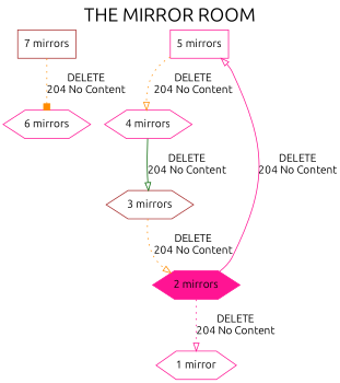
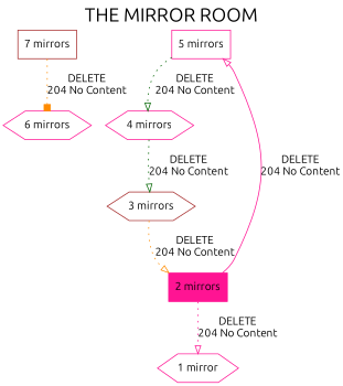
  digraph {
    fontname=Ubuntu
    fontsize=24
    label="THE MIRROR ROOM"
    labelloc=t
    node [color=deeppink fontname=Ubuntu shape=hexagon]
    edge [arrowhead=onormal color=darkorange fontname=Ubuntu style=dotted]
    n1 [color=brown label="7 mirrors" shape=box]
    n2 [label="6 mirrors"]
    n3 [label="5 mirrors" shape=box]
    n4 [label="4 mirrors"]
    n5 [color=brown label="3 mirrors"]
-   n6 [bgcolor=black label="2 mirrors" style=filled]
+   n6 [bgcolor=black label="2 mirrors" shape=box style=filled]
    n7 [label="1 mirror"]
    n1 -> n2 [arrowhead=box label="DELETE\n204 No Content"]
-   n3 -> n4 [label="DELETE\n204 No Content"]
-   n4 -> n5 [color=darkgreen label="DELETE\n204 No Content" style=solid]
+   n3 -> n4 [color=darkgreen label="DELETE\n204 No Content"]
+   n4 -> n5 [color=darkgreen label="DELETE\n204 No Content"]
    n5 -> n6 [label="DELETE\n204 No Content"]
    n6 -> n3 [color=deeppink label="DELETE\n204 No Content" style=solid]
    n6 -> n7 [color=deeppink label="DELETE\n204 No Content"]
  }
